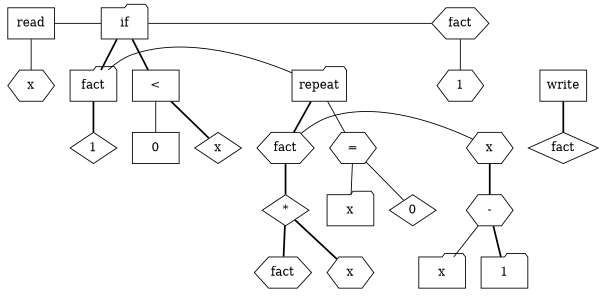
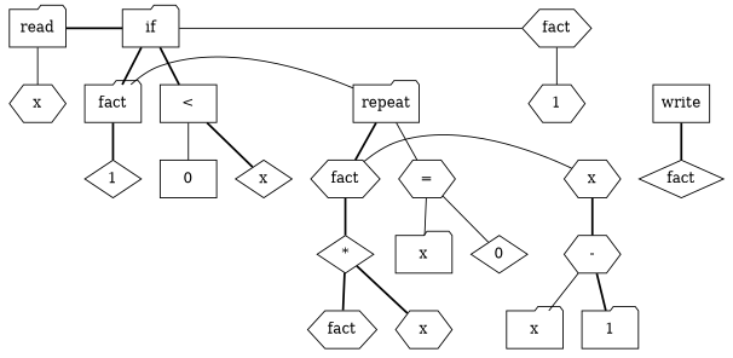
  graph {
    node [shape=hexagon]
    edge [style=solid]
-   n1 [label=read shape=box]
+   n1 [label=read shape=folder]
    n2 [label=if shape=folder]
    n3 [label=fact]
    n4 [label=fact shape=folder]
    n5 [label=repeat shape=folder]
    n6 [label=write shape=box]
    n7 [label=fact]
    n8 [label=x]
    n9 [label=x]
    n10 [label="<" shape=box]
    n11 [label=1]
    n12 [label=1 shape=diamond]
    n13 [label="="]
    n14 [label=fact shape=diamond]
    n15 [label="*" shape=diamond]
    n16 [label="-"]
    n17 [label=0 shape=box]
    n18 [label=x shape=diamond]
    n19 [label=x shape=folder]
    n20 [label=0 shape=diamond]
    n21 [label=fact]
    n22 [label=x]
    n23 [label=x shape=folder]
    n24 [label=1 shape=folder]
    subgraph sub_1 {
      rank=same
      n1
      n2
    }
    subgraph sub_2 {
      rank=same
    }
    subgraph sub_3 {
      rank=same
      n2
      n3
    }
    subgraph sub_4 {
      rank=same
    }
    subgraph sub_5 {
      rank=same
    }
    subgraph sub_6 {
      rank=same
    }
    subgraph sub_7 {
      rank=same
      n4
      n5
    }
    subgraph sub_8 {
      rank=same
    }
    subgraph sub_9 {
      rank=same
      n5
      n6
    }
    subgraph sub_10 {
      rank=same
      n7
      n8
    }
    subgraph sub_11 {
      rank=same
    }
    subgraph sub_12 {
      rank=same
    }
    subgraph sub_13 {
      rank=same
    }
    subgraph sub_14 {
      rank=same
    }
    subgraph sub_15 {
      rank=same
    }
    subgraph sub_16 {
      rank=same
    }
    subgraph sub_17 {
      rank=same
    }
    subgraph sub_18 {
      rank=same
    }
    subgraph sub_19 {
      rank=same
    }
    subgraph sub_20 {
      rank=same
    }
    subgraph sub_21 {
      rank=same
    }
    subgraph sub_22 {
      rank=same
    }
    subgraph sub_23 {
      rank=same
    }
    subgraph sub_24 {
      rank=same
    }
-   n1 -- n2 [constraint=false]
+   n1 -- n2 [constraint=false style=bold]
    n1 -- n9
    n2 -- n3 [constraint=false]
    n2 -- n4 [style=bold]
    n2 -- n10 [style=bold]
    n3 -- n11
    n4 -- n5 [constraint=false]
    n4 -- n12 [style=bold]
    n5 -- n7 [style=bold]
    n5 -- n13
    n6 -- n14 [style=bold]
    n7 -- n8 [constraint=false]
    n7 -- n15 [style=bold]
    n8 -- n16 [style=bold]
    n10 -- n17
    n10 -- n18 [style=bold]
    n13 -- n19
    n13 -- n20
    n15 -- n21 [style=bold]
    n15 -- n22 [style=bold]
    n16 -- n23
    n16 -- n24 [style=bold]
  }
